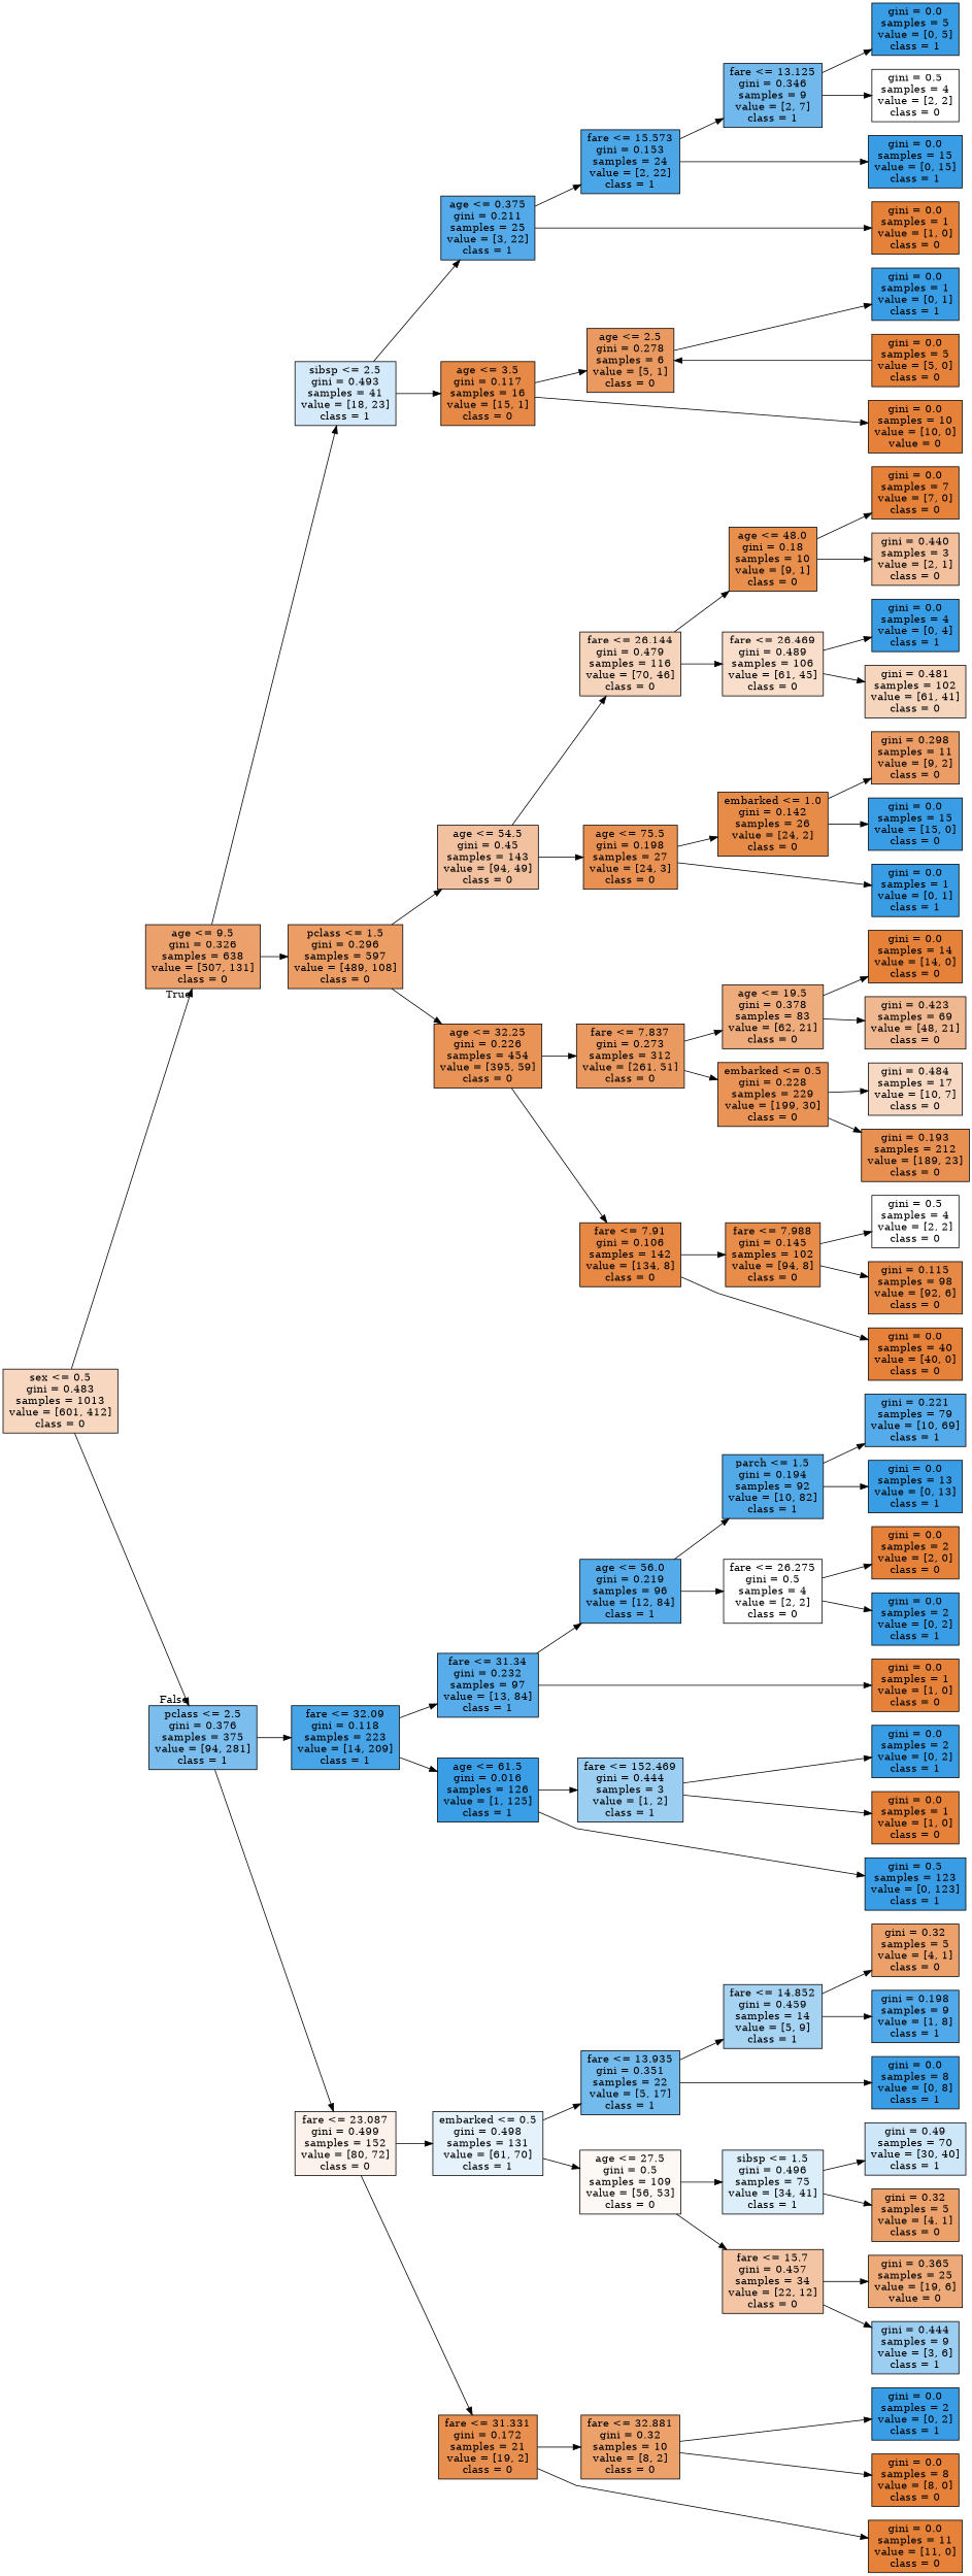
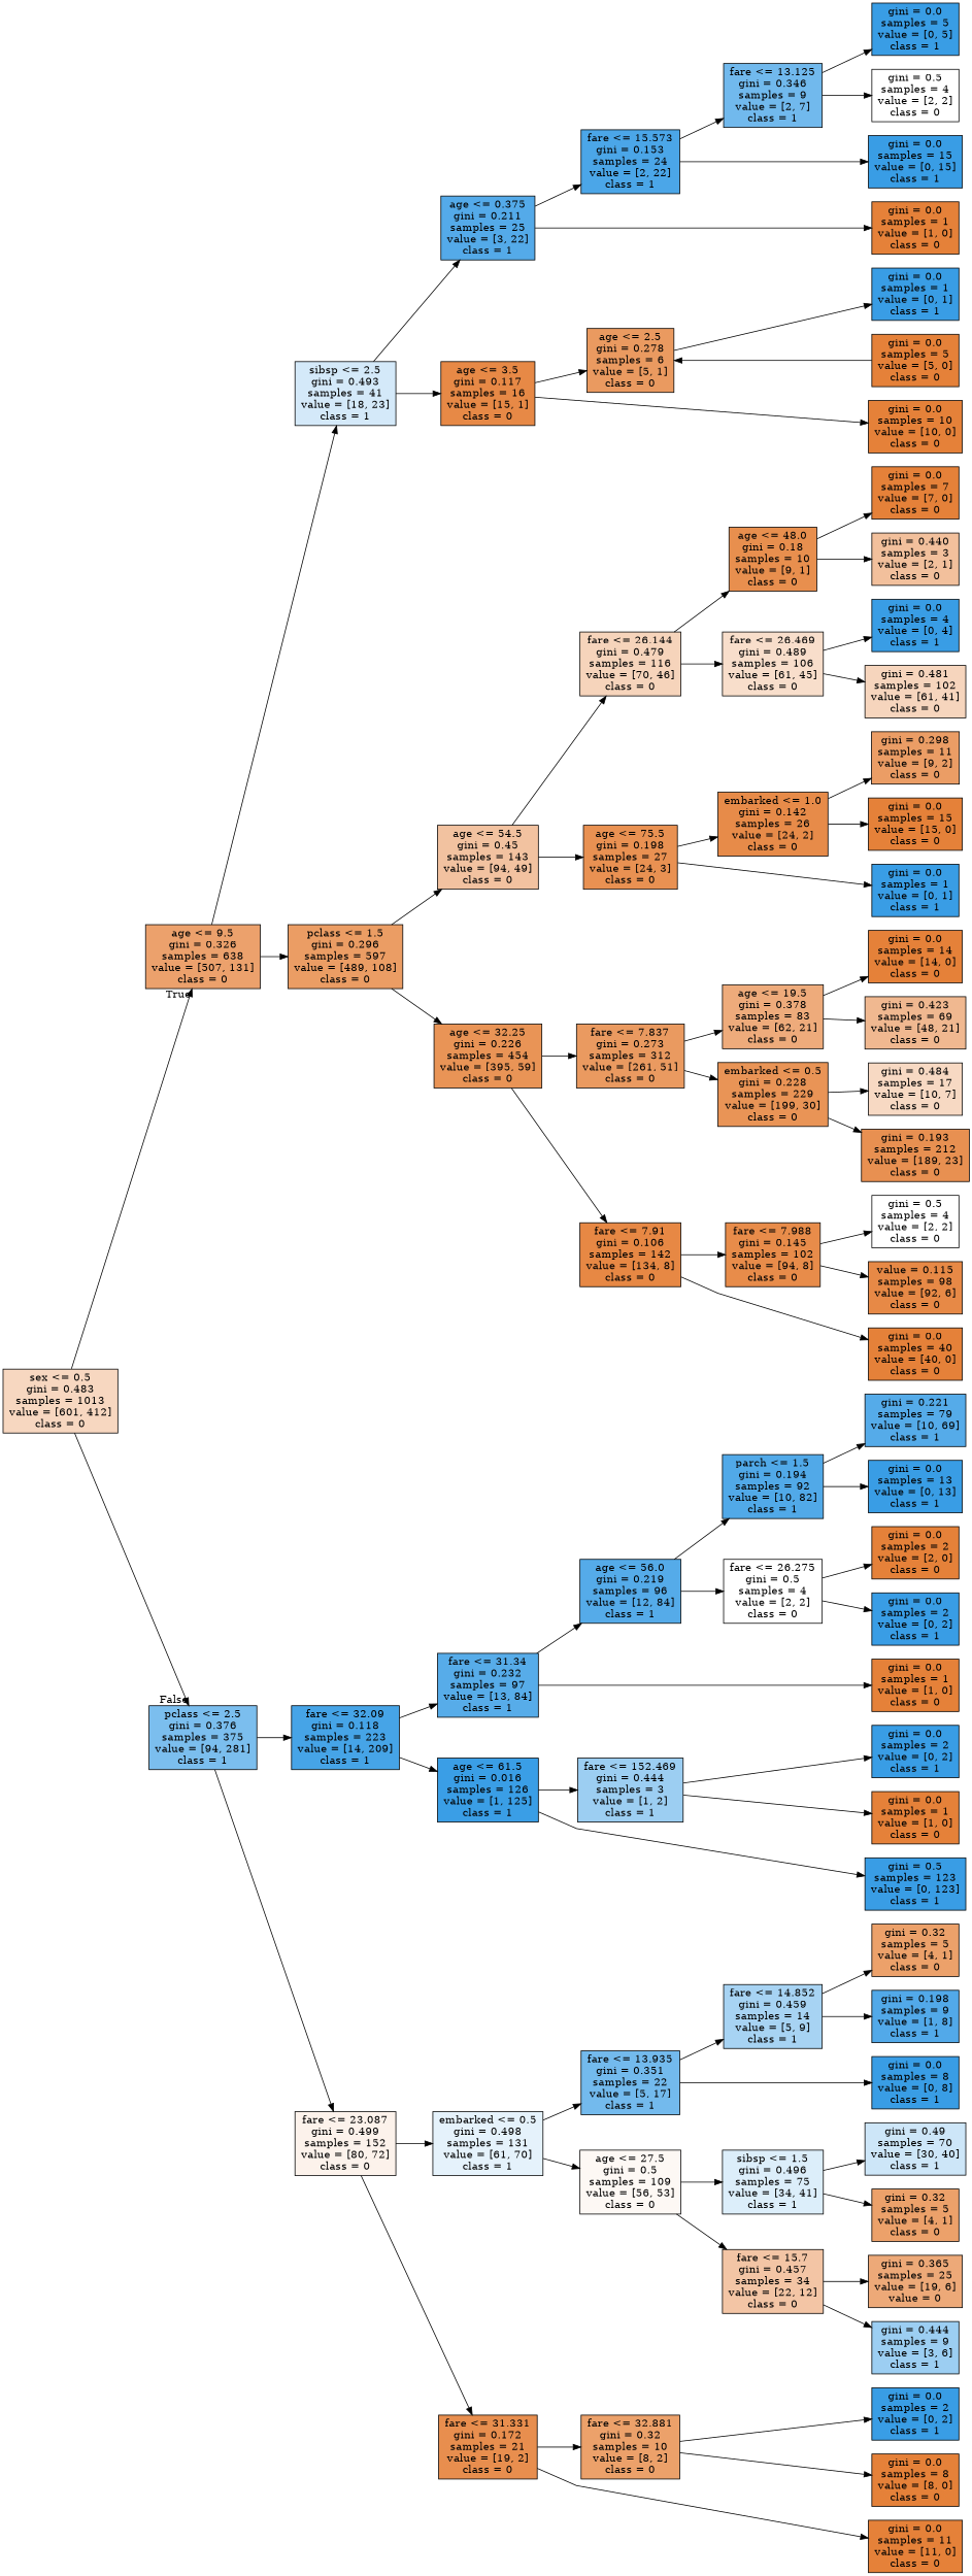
  digraph {
    rankdir=LR
    ranksep=equally
    splines=polyline
    node [color=black fillcolor="#e58139ff" shape=box style=filled]
    n1 [fillcolor="#e5813950" label="sex <= 0.5\ngini = 0.483\nsamples = 1013\nvalue = [601, 412]\nclass = 0"]
    n2 [fillcolor="#e58139bd" label="age <= 9.5\ngini = 0.326\nsamples = 638\nvalue = [507, 131]\nclass = 0"]
    n3 [fillcolor="#399de5aa" label="pclass <= 2.5\ngini = 0.376\nsamples = 375\nvalue = [94, 281]\nclass = 1"]
    n4 [fillcolor="#399de537" label="sibsp <= 2.5\ngini = 0.493\nsamples = 41\nvalue = [18, 23]\nclass = 1"]
    n5 [fillcolor="#e58139c7" label="pclass <= 1.5\ngini = 0.296\nsamples = 597\nvalue = [489, 108]\nclass = 0"]
    n6 [fillcolor="#399de5ee" label="fare <= 32.09\ngini = 0.118\nsamples = 223\nvalue = [14, 209]\nclass = 1"]
    n7 [fillcolor="#e5813919" label="fare <= 23.087\ngini = 0.499\nsamples = 152\nvalue = [80, 72]\nclass = 0"]
    n8 [fillcolor="#399de5dc" label="age <= 0.375\ngini = 0.211\nsamples = 25\nvalue = [3, 22]\nclass = 1"]
    n9 [fillcolor="#e58139ee" label="age <= 3.5\ngini = 0.117\nsamples = 16\nvalue = [15, 1]\nclass = 0"]
    n10 [fillcolor="#e581397a" label="age <= 54.5\ngini = 0.45\nsamples = 143\nvalue = [94, 49]\nclass = 0"]
    n11 [fillcolor="#e58139d9" label="age <= 32.25\ngini = 0.226\nsamples = 454\nvalue = [395, 59]\nclass = 0"]
    n12 [fillcolor="#399de5d8" label="fare <= 31.34\ngini = 0.232\nsamples = 97\nvalue = [13, 84]\nclass = 1"]
    n13 [fillcolor="#399de5fd" label="age <= 61.5\ngini = 0.016\nsamples = 126\nvalue = [1, 125]\nclass = 1"]
    n14 [fillcolor="#399de521" label="embarked <= 0.5\ngini = 0.498\nsamples = 131\nvalue = [61, 70]\nclass = 1"]
    n15 [fillcolor="#e58139e4" label="fare <= 31.331\ngini = 0.172\nsamples = 21\nvalue = [19, 2]\nclass = 0"]
    n16 [fillcolor="#399de5e8" label="fare <= 15.573\ngini = 0.153\nsamples = 24\nvalue = [2, 22]\nclass = 1"]
    n17 [fillcolor="#e58139cc" label="age <= 2.5\ngini = 0.278\nsamples = 6\nvalue = [5, 1]\nclass = 0"]
    n18 [fillcolor="#e5813957" label="fare <= 26.144\ngini = 0.479\nsamples = 116\nvalue = [70, 46]\nclass = 0"]
    n19 [fillcolor="#e58139df" label="age <= 75.5\ngini = 0.198\nsamples = 27\nvalue = [24, 3]\nclass = 0"]
    n20 [fillcolor="#e58139cd" label="fare <= 7.837\ngini = 0.273\nsamples = 312\nvalue = [261, 51]\nclass = 0"]
    n21 [fillcolor="#e58139f0" label="fare <= 7.91\ngini = 0.106\nsamples = 142\nvalue = [134, 8]\nclass = 0"]
    n22 [fillcolor="#399de5db" label="age <= 56.0\ngini = 0.219\nsamples = 96\nvalue = [12, 84]\nclass = 1"]
    n23 [fillcolor="#399de57f" label="fare <= 152.469\ngini = 0.444\nsamples = 3\nvalue = [1, 2]\nclass = 1"]
    n24 [fillcolor="#399de5b4" label="fare <= 13.935\ngini = 0.351\nsamples = 22\nvalue = [5, 17]\nclass = 1"]
    n25 [fillcolor="#e581390e" label="age <= 27.5\ngini = 0.5\nsamples = 109\nvalue = [56, 53]\nclass = 0"]
    n26 [fillcolor="#e58139bf" label="fare <= 32.881\ngini = 0.32\nsamples = 10\nvalue = [8, 2]\nclass = 0"]
    n27 [fillcolor="#399de5b6" label="fare <= 13.125\ngini = 0.346\nsamples = 9\nvalue = [2, 7]\nclass = 1"]
    n28 [fillcolor="#e58139e3" label="age <= 48.0\ngini = 0.18\nsamples = 10\nvalue = [9, 1]\nclass = 0"]
    n29 [fillcolor="#e5813943" label="fare <= 26.469\ngini = 0.489\nsamples = 106\nvalue = [61, 45]\nclass = 0"]
    n30 [fillcolor="#e58139ea" label="embarked <= 1.0\ngini = 0.142\nsamples = 26\nvalue = [24, 2]\nclass = 0"]
    n31 [fillcolor="#e58139a9" label="age <= 19.5\ngini = 0.378\nsamples = 83\nvalue = [62, 21]\nclass = 0"]
    n32 [fillcolor="#e58139d9" label="embarked <= 0.5\ngini = 0.228\nsamples = 229\nvalue = [199, 30]\nclass = 0"]
    n33 [fillcolor="#e58139e9" label="fare <= 7.988\ngini = 0.145\nsamples = 102\nvalue = [94, 8]\nclass = 0"]
    n34 [fillcolor="#399de5e0" label="parch <= 1.5\ngini = 0.194\nsamples = 92\nvalue = [10, 82]\nclass = 1"]
    n35 [fillcolor="#e5813900" label="fare <= 26.275\ngini = 0.5\nsamples = 4\nvalue = [2, 2]\nclass = 0"]
    n36 [fillcolor="#399de571" label="fare <= 14.852\ngini = 0.459\nsamples = 14\nvalue = [5, 9]\nclass = 1"]
    n37 [fillcolor="#399de52c" label="sibsp <= 1.5\ngini = 0.496\nsamples = 75\nvalue = [34, 41]\nclass = 1"]
    n38 [fillcolor="#e5813974" label="fare <= 15.7\ngini = 0.457\nsamples = 34\nvalue = [22, 12]\nclass = 0"]
    n39 [label="gini = 0.0\nsamples = 1\nvalue = [1, 0]\nclass = 0"]
    n40 [fillcolor="#399de5ff" label="gini = 0.0\nsamples = 5\nvalue = [0, 5]\nclass = 1"]
    n41 [fillcolor="#e5813900" label="gini = 0.5\nsamples = 4\nvalue = [2, 2]\nclass = 0"]
    n42 [fillcolor="#399de5ff" label="gini = 0.0\nsamples = 15\nvalue = [0, 15]\nclass = 1"]
    n43 [label="gini = 0.0\nsamples = 5\nvalue = [5, 0]\nclass = 0"]
    n44 [fillcolor="#399de5ff" label="gini = 0.0\nsamples = 1\nvalue = [0, 1]\nclass = 1"]
-   n45 [label="gini = 0.0\nsamples = 10\nvalue = [10, 0]\nvalue = 0"]
+   n45 [label="gini = 0.0\nsamples = 10\nvalue = [10, 0]\nclass = 0"]
    n46 [label="gini = 0.0\nsamples = 7\nvalue = [7, 0]\nclass = 0"]
    n47 [fillcolor="#e581397f" label="gini = 0.440\nsamples = 3\nvalue = [2, 1]\nclass = 0"]
    n48 [fillcolor="#399de5ff" label="gini = 0.0\nsamples = 4\nvalue = [0, 4]\nclass = 1"]
    n49 [fillcolor="#e5813954" label="gini = 0.481\nsamples = 102\nvalue = [61, 41]\nclass = 0"]
    n50 [fillcolor="#e58139c6" label="gini = 0.298\nsamples = 11\nvalue = [9, 2]\nclass = 0"]
-   n51 [fillcolor="#399de5ff" label="gini = 0.0\nsamples = 15\nvalue = [15, 0]\nclass = 0"]
+   n51 [label="gini = 0.0\nsamples = 15\nvalue = [15, 0]\nclass = 0"]
    n52 [fillcolor="#399de5ff" label="gini = 0.0\nsamples = 1\nvalue = [0, 1]\nclass = 1"]
    n53 [label="gini = 0.0\nsamples = 14\nvalue = [14, 0]\nclass = 0"]
    n54 [fillcolor="#e581398f" label="gini = 0.423\nsamples = 69\nvalue = [48, 21]\nclass = 0"]
    n55 [fillcolor="#e581394d" label="gini = 0.484\nsamples = 17\nvalue = [10, 7]\nclass = 0"]
    n56 [fillcolor="#e58139e0" label="gini = 0.193\nsamples = 212\nvalue = [189, 23]\nclass = 0"]
    n57 [label="gini = 0.0\nsamples = 40\nvalue = [40, 0]\nclass = 0"]
    n58 [fillcolor="#e5813900" label="gini = 0.5\nsamples = 4\nvalue = [2, 2]\nclass = 0"]
-   n59 [fillcolor="#e58139ee" label="gini = 0.115\nsamples = 98\nvalue = [92, 6]\nclass = 0"]
+   n59 [fillcolor="#e58139ee" label="value = 0.115\nsamples = 98\nvalue = [92, 6]\nclass = 0"]
    n60 [fillcolor="#399de5da" label="gini = 0.221\nsamples = 79\nvalue = [10, 69]\nclass = 1"]
    n61 [fillcolor="#399de5ff" label="gini = 0.0\nsamples = 13\nvalue = [0, 13]\nclass = 1"]
    n62 [label="gini = 0.0\nsamples = 2\nvalue = [2, 0]\nclass = 0"]
    n63 [fillcolor="#399de5ff" label="gini = 0.0\nsamples = 2\nvalue = [0, 2]\nclass = 1"]
    n64 [label="gini = 0.0\nsamples = 1\nvalue = [1, 0]\nclass = 0"]
    n65 [fillcolor="#399de5ff" label="gini = 0.5\nsamples = 123\nvalue = [0, 123]\nclass = 1"]
    n66 [fillcolor="#399de5ff" label="gini = 0.0\nsamples = 2\nvalue = [0, 2]\nclass = 1"]
    n67 [label="gini = 0.0\nsamples = 1\nvalue = [1, 0]\nclass = 0"]
    n68 [fillcolor="#399de5ff" label="gini = 0.0\nsamples = 8\nvalue = [0, 8]\nclass = 1"]
    n69 [fillcolor="#e58139bf" label="gini = 0.32\nsamples = 5\nvalue = [4, 1]\nclass = 0"]
    n70 [fillcolor="#399de5df" label="gini = 0.198\nsamples = 9\nvalue = [1, 8]\nclass = 1"]
    n71 [fillcolor="#399de540" label="gini = 0.49\nsamples = 70\nvalue = [30, 40]\nclass = 1"]
    n72 [fillcolor="#e58139bf" label="gini = 0.32\nsamples = 5\nvalue = [4, 1]\nclass = 0"]
    n73 [fillcolor="#e58139ae" label="gini = 0.365\nsamples = 25\nvalue = [19, 6]\nvalue = 0"]
    n74 [fillcolor="#399de57f" label="gini = 0.444\nsamples = 9\nvalue = [3, 6]\nclass = 1"]
    n75 [label="gini = 0.0\nsamples = 11\nvalue = [11, 0]\nclass = 0"]
    n76 [fillcolor="#399de5ff" label="gini = 0.0\nsamples = 2\nvalue = [0, 2]\nclass = 1"]
    n77 [label="gini = 0.0\nsamples = 8\nvalue = [8, 0]\nclass = 0"]
    subgraph sub_1 {
      rank=same
      n1
    }
    subgraph sub_2 {
      rank=same
      n2
      n3
    }
    subgraph sub_3 {
      rank=same
      n4
      n5
      n6
      n7
    }
    subgraph sub_4 {
      rank=same
      n8
      n9
      n10
      n11
      n12
      n13
      n14
      n15
    }
    subgraph sub_5 {
      rank=same
      n16
      n17
      n18
      n19
      n20
      n21
      n22
      n23
      n24
      n25
      n26
    }
    subgraph sub_6 {
      rank=same
      n27
      n28
      n29
      n30
      n31
      n32
      n33
      n34
      n35
      n36
      n37
      n38
    }
    subgraph sub_7 {
      rank=same
      n39
      n40
      n41
      n42
      n43
      n44
      n45
      n46
      n47
      n48
      n49
      n50
      n51
      n52
      n53
      n54
      n55
      n56
      n57
      n58
      n59
      n60
      n61
      n62
      n63
      n64
      n65
      n66
      n67
      n68
      n69
      n70
      n71
      n72
      n73
      n74
      n75
      n76
      n77
    }
    n1 -> n2 [headlabel=True labelangle=45 labeldistance=2.5]
    n1 -> n3 [headlabel=False labelangle=-45 labeldistance=2.5]
    n2 -> n4
    n2 -> n5
    n3 -> n6
    n3 -> n7
    n4 -> n8
    n4 -> n9
    n5 -> n10
    n5 -> n11
    n6 -> n12
    n6 -> n13
    n7 -> n14
    n7 -> n15
    n8 -> n16
    n8 -> n39
    n9 -> n17
    n9 -> n45
    n10 -> n18
    n10 -> n19
    n11 -> n20
    n11 -> n21
    n12 -> n22
    n12 -> n64
    n13 -> n23
    n13 -> n65
    n14 -> n24
    n14 -> n25
    n15 -> n26
    n15 -> n75
    n16 -> n27
    n16 -> n42
    n17 -> n44
    n18 -> n28
    n18 -> n29
    n19 -> n30
    n19 -> n52
    n20 -> n31
    n20 -> n32
    n21 -> n33
    n21 -> n57
    n22 -> n34
    n22 -> n35
    n23 -> n66
    n23 -> n67
    n24 -> n36
    n24 -> n68
    n25 -> n37
    n25 -> n38
    n26 -> n76
    n26 -> n77
    n27 -> n40
    n27 -> n41
    n28 -> n46
    n28 -> n47
    n29 -> n48
    n29 -> n49
    n30 -> n50
    n30 -> n51
    n31 -> n53
    n31 -> n54
    n32 -> n55
    n32 -> n56
    n33 -> n58
    n33 -> n59
    n34 -> n60
    n34 -> n61
    n35 -> n62
    n35 -> n63
    n36 -> n69
    n36 -> n70
    n37 -> n71
    n37 -> n72
    n38 -> n73
    n38 -> n74
    n43 -> n17
  }
